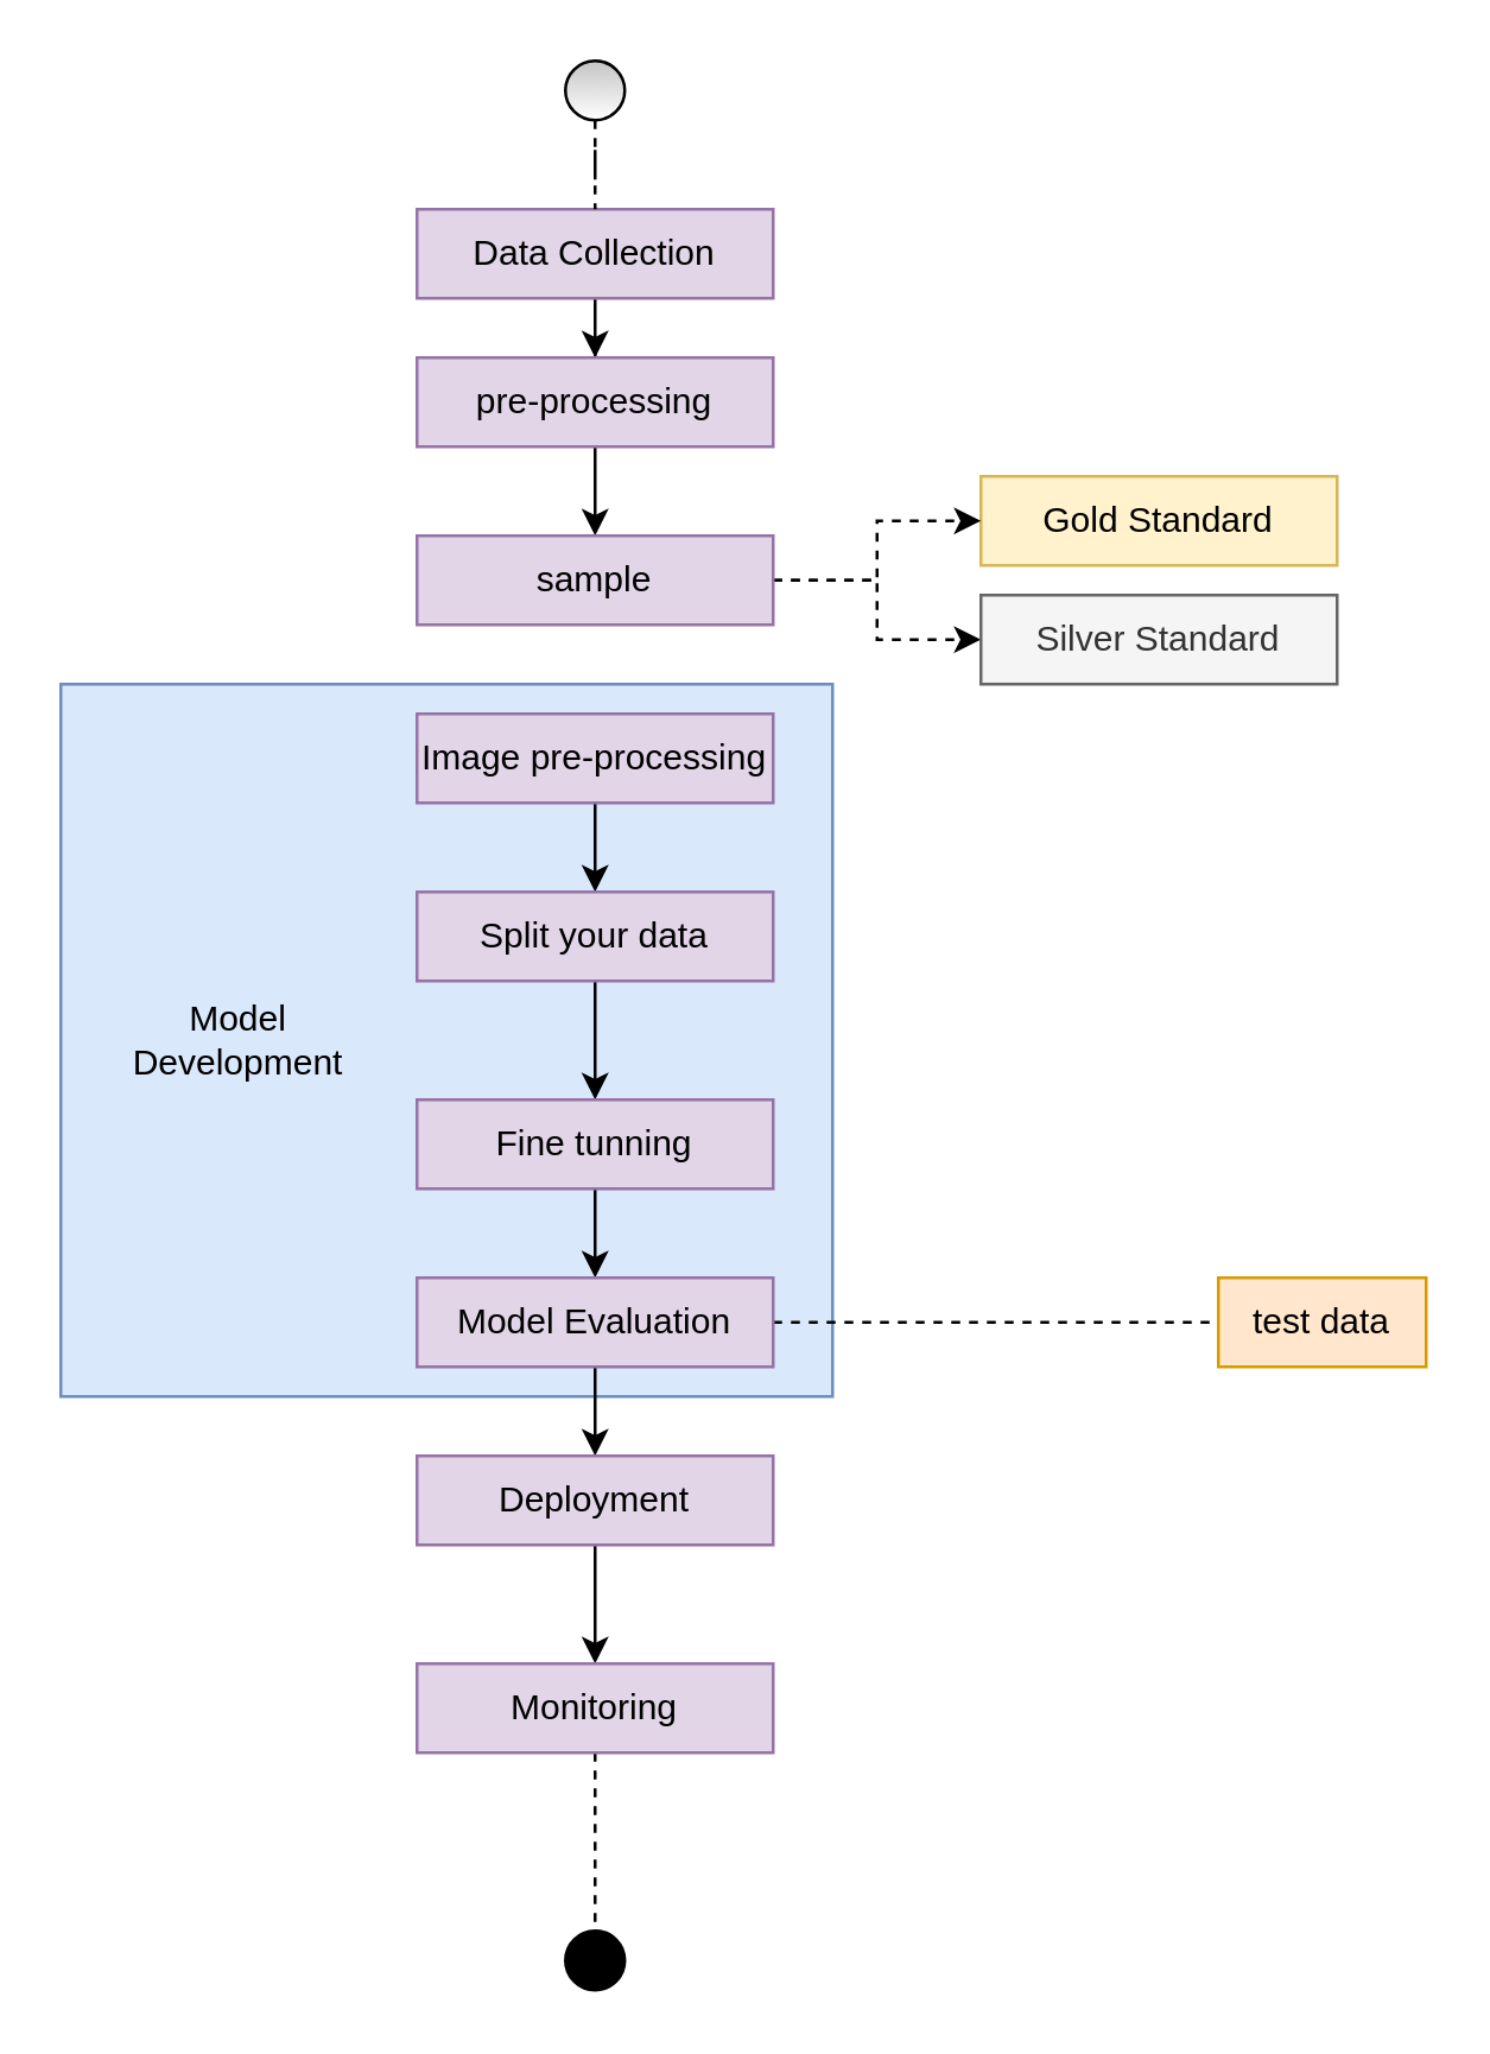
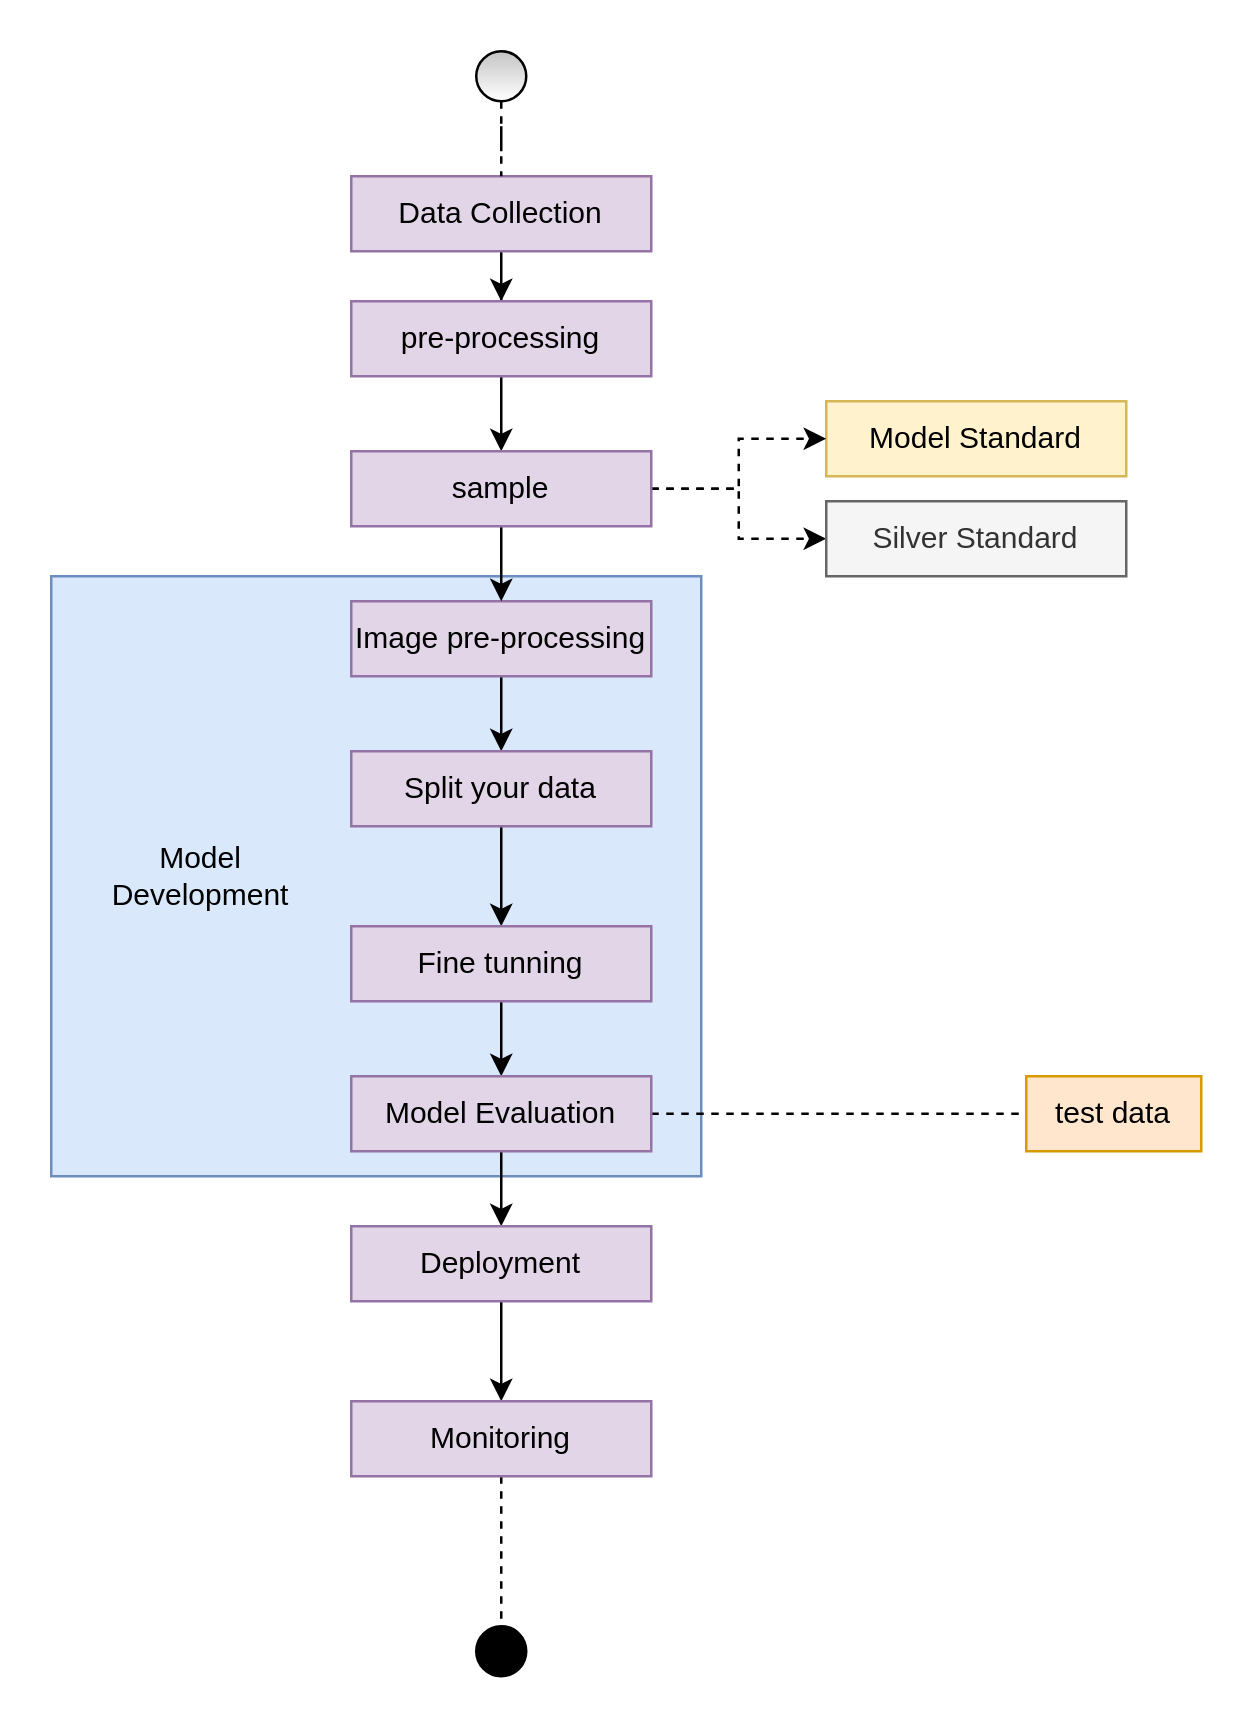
  <mxCell id="0" />
  <mxCell id="1" parent="0" />
  <mxCell id="2" value="" style="rounded=0;whiteSpace=wrap;html=1;fillColor=#dae8fc;strokeColor=#6c8ebf;" vertex="1" parent="1"><mxGeometry x="20" y="230" width="260" height="240" as="geometry" /></mxCell>
  <mxCell id="3" style="edgeStyle=orthogonalEdgeStyle;rounded=0;orthogonalLoop=1;jettySize=auto;html=1;" edge="1" parent="1" source="4" target="20"><mxGeometry relative="1" as="geometry" /></mxCell>
  <mxCell id="4" value="Data Collection" style="rounded=0;whiteSpace=wrap;html=1;fillColor=#e1d5e7;strokeColor=#9673a6;" vertex="1" parent="1"><mxGeometry x="140" y="70" width="120" height="30" as="geometry" /></mxCell>
  <mxCell id="5" style="edgeStyle=orthogonalEdgeStyle;rounded=0;orthogonalLoop=1;jettySize=auto;html=1;entryX=0.5;entryY=0;entryDx=0;entryDy=0;" edge="1" parent="1" source="6" target="9"><mxGeometry relative="1" as="geometry" /></mxCell>
  <mxCell id="6" value="Image pre-processing" style="rounded=0;whiteSpace=wrap;html=1;fillColor=#e1d5e7;strokeColor=#9673a6;" vertex="1" parent="1"><mxGeometry x="140" y="240" width="120" height="30" as="geometry" /></mxCell>
- <mxCell id="7" value="Gold Standard" style="rounded=0;whiteSpace=wrap;html=1;fillColor=#fff2cc;strokeColor=#d6b656;" vertex="1" parent="1"><mxGeometry x="330" y="160" width="120" height="30" as="geometry" /></mxCell>
+ <mxCell id="7" value="Model Standard" style="rounded=0;whiteSpace=wrap;html=1;fillColor=#fff2cc;strokeColor=#d6b656;" vertex="1" parent="1"><mxGeometry x="330" y="160" width="120" height="30" as="geometry" /></mxCell>
  <mxCell id="8" style="edgeStyle=orthogonalEdgeStyle;rounded=0;orthogonalLoop=1;jettySize=auto;html=1;" edge="1" parent="1" source="9" target="11"><mxGeometry relative="1" as="geometry" /></mxCell>
  <mxCell id="9" value="Split your data" style="rounded=0;whiteSpace=wrap;html=1;fillColor=#e1d5e7;strokeColor=#9673a6;" vertex="1" parent="1"><mxGeometry x="140" y="300" width="120" height="30" as="geometry" /></mxCell>
  <mxCell id="10" style="edgeStyle=orthogonalEdgeStyle;rounded=0;orthogonalLoop=1;jettySize=auto;html=1;" edge="1" parent="1" source="11" target="14"><mxGeometry relative="1" as="geometry" /></mxCell>
  <mxCell id="11" value="Fine tunning" style="rounded=0;whiteSpace=wrap;html=1;fillColor=#e1d5e7;strokeColor=#9673a6;" vertex="1" parent="1"><mxGeometry x="140" y="370" width="120" height="30" as="geometry" /></mxCell>
  <mxCell id="12" style="edgeStyle=orthogonalEdgeStyle;rounded=0;orthogonalLoop=1;jettySize=auto;html=1;" edge="1" parent="1" source="14" target="16"><mxGeometry relative="1" as="geometry" /></mxCell>
  <mxCell id="13" style="edgeStyle=orthogonalEdgeStyle;rounded=0;orthogonalLoop=1;jettySize=auto;html=1;dashed=1;endArrow=none;endFill=0;" edge="1" parent="1" source="14" target="26"><mxGeometry relative="1" as="geometry" /></mxCell>
  <mxCell id="14" value="Model Evaluation" style="rounded=0;whiteSpace=wrap;html=1;fillColor=#e1d5e7;strokeColor=#9673a6;" vertex="1" parent="1"><mxGeometry x="140" y="430" width="120" height="30" as="geometry" /></mxCell>
  <mxCell id="15" style="edgeStyle=orthogonalEdgeStyle;rounded=0;orthogonalLoop=1;jettySize=auto;html=1;entryX=0.5;entryY=0;entryDx=0;entryDy=0;" edge="1" parent="1" source="16" target="18"><mxGeometry relative="1" as="geometry" /></mxCell>
  <mxCell id="16" value="Deployment" style="rounded=0;whiteSpace=wrap;html=1;fillColor=#e1d5e7;strokeColor=#9673a6;" vertex="1" parent="1"><mxGeometry x="140" y="490" width="120" height="30" as="geometry" /></mxCell>
  <mxCell id="17" style="edgeStyle=orthogonalEdgeStyle;rounded=0;orthogonalLoop=1;jettySize=auto;html=1;entryX=0.5;entryY=0;entryDx=0;entryDy=0;dashed=1;endArrow=none;endFill=0;" edge="1" parent="1" source="18" target="28"><mxGeometry relative="1" as="geometry" /></mxCell>
  <mxCell id="18" value="Monitoring" style="rounded=0;whiteSpace=wrap;html=1;fillColor=#e1d5e7;strokeColor=#9673a6;" vertex="1" parent="1"><mxGeometry x="140" y="560" width="120" height="30" as="geometry" /></mxCell>
  <mxCell id="19" style="edgeStyle=orthogonalEdgeStyle;rounded=0;orthogonalLoop=1;jettySize=auto;html=1;" edge="1" parent="1" source="20" target="24"><mxGeometry relative="1" as="geometry" /></mxCell>
  <mxCell id="20" value="pre-processing" style="rounded=0;whiteSpace=wrap;html=1;fillColor=#e1d5e7;strokeColor=#9673a6;" vertex="1" parent="1"><mxGeometry x="140" y="120" width="120" height="30" as="geometry" /></mxCell>
+ <mxCell id="21" style="edgeStyle=orthogonalEdgeStyle;rounded=0;orthogonalLoop=1;jettySize=auto;html=1;" edge="1" parent="1" source="24" target="6"><mxGeometry relative="1" as="geometry" /></mxCell>
  <mxCell id="22" style="edgeStyle=orthogonalEdgeStyle;rounded=0;orthogonalLoop=1;jettySize=auto;html=1;entryX=0;entryY=0.5;entryDx=0;entryDy=0;dashed=1;" edge="1" parent="1" source="24" target="7"><mxGeometry relative="1" as="geometry" /></mxCell>
  <mxCell id="23" style="edgeStyle=orthogonalEdgeStyle;rounded=0;orthogonalLoop=1;jettySize=auto;html=1;entryX=0;entryY=0.5;entryDx=0;entryDy=0;dashed=1;" edge="1" parent="1" source="24" target="25"><mxGeometry relative="1" as="geometry" /></mxCell>
  <mxCell id="24" value="sample" style="rounded=0;whiteSpace=wrap;html=1;fillColor=#e1d5e7;strokeColor=#9673a6;" vertex="1" parent="1"><mxGeometry x="140" y="180" width="120" height="30" as="geometry" /></mxCell>
  <mxCell id="25" value="Silver Standard" style="rounded=0;whiteSpace=wrap;html=1;fillColor=#f5f5f5;strokeColor=#666666;fontColor=#333333;" vertex="1" parent="1"><mxGeometry x="330" y="200" width="120" height="30" as="geometry" /></mxCell>
  <mxCell id="26" value="test data" style="rounded=0;whiteSpace=wrap;html=1;fillColor=#ffe6cc;strokeColor=#d79b00;" vertex="1" parent="1"><mxGeometry x="410" y="430" width="70" height="30" as="geometry" /></mxCell>
  <mxCell id="27" value="Model Development" style="text;html=1;strokeColor=none;fillColor=none;align=center;verticalAlign=middle;whiteSpace=wrap;rounded=0;" vertex="1" parent="1"><mxGeometry x="60" y="340" width="40" height="20" as="geometry" /></mxCell>
  <mxCell id="28" value="" style="ellipse;whiteSpace=wrap;html=1;aspect=fixed;fillColor=#000000;" vertex="1" parent="1"><mxGeometry x="190" y="650" width="20" height="20" as="geometry" /></mxCell>
  <mxCell id="29" style="edgeStyle=orthogonalEdgeStyle;rounded=0;orthogonalLoop=1;jettySize=auto;html=1;entryX=0.5;entryY=0;entryDx=0;entryDy=0;dashed=1;endArrow=none;endFill=0;" edge="1" parent="1" source="30" target="4"><mxGeometry relative="1" as="geometry" /></mxCell>
  <mxCell id="30" value="" style="ellipse;whiteSpace=wrap;html=1;aspect=fixed;gradientColor=#ffffff;fillColor=#C4C4C4;" vertex="1" parent="1"><mxGeometry x="190" y="20" width="20" height="20" as="geometry" /></mxCell>
